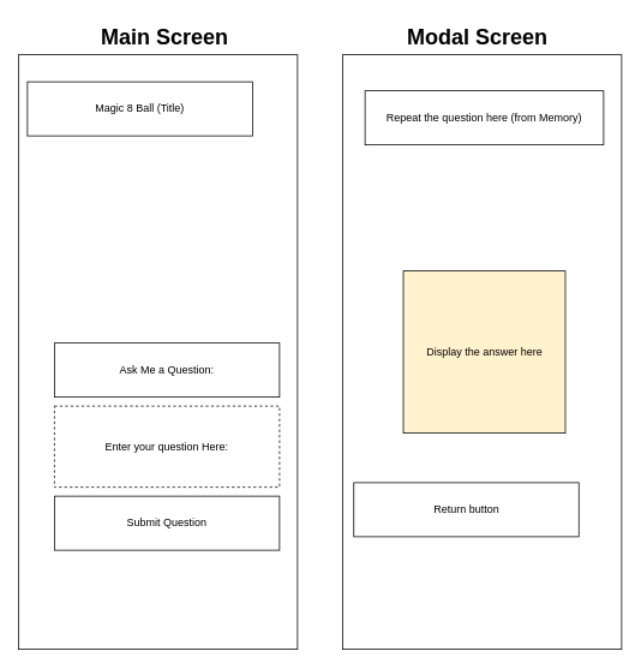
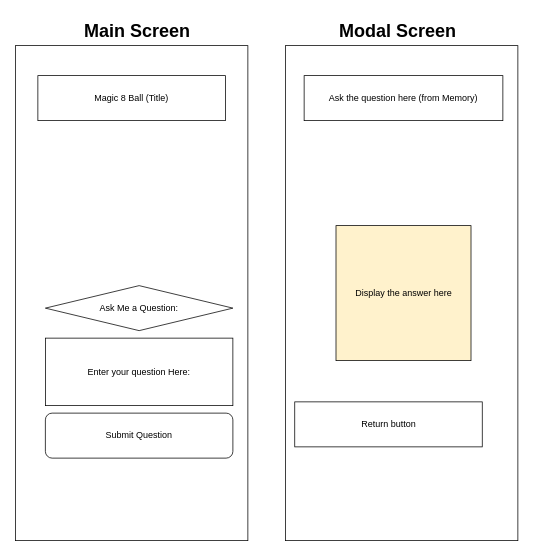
  <mxCell id="0" />
  <mxCell id="1" parent="0" />
  <mxCell id="2" value="" style="rounded=0;whiteSpace=wrap;html=1;" vertex="1" parent="1"><mxGeometry x="20" y="60" width="310" height="660" as="geometry" /></mxCell>
  <mxCell id="3" value="" style="rounded=0;whiteSpace=wrap;html=1;" vertex="1" parent="1"><mxGeometry x="380" y="60" width="310" height="660" as="geometry" /></mxCell>
- <mxCell id="4" value="Magic 8 Ball (Title)" style="rounded=0;whiteSpace=wrap;html=1;" vertex="1" parent="1"><mxGeometry x="30" y="90" width="250" height="60" as="geometry" /></mxCell>
- <mxCell id="5" value="Ask Me a Question:" style="rounded=0;whiteSpace=wrap;html=1;" vertex="1" parent="1"><mxGeometry x="60" y="380" width="250" height="60" as="geometry" /></mxCell>
- <mxCell id="6" value="Enter your question Here:" style="rounded=0;whiteSpace=wrap;html=1;dashed=1;" vertex="1" parent="1"><mxGeometry x="60" y="450" width="250" height="90" as="geometry" /></mxCell>
- <mxCell id="7" value="Submit Question" style="rounded=0;whiteSpace=wrap;html=1;" vertex="1" parent="1"><mxGeometry x="60" y="550" width="250" height="60" as="geometry" /></mxCell>
- <mxCell id="8" value="Repeat the question here (from Memory)" style="rounded=0;whiteSpace=wrap;html=1;" vertex="1" parent="1"><mxGeometry x="405" y="100" width="265" height="60" as="geometry" /></mxCell>
+ <mxCell id="4" value="Magic 8 Ball (Title)" style="rounded=0;whiteSpace=wrap;html=1;" vertex="1" parent="1"><mxGeometry x="50" y="100" width="250" height="60" as="geometry" /></mxCell>
+ <mxCell id="5" value="Ask Me a Question:" style="rhombus;whiteSpace=wrap;html=1;" vertex="1" parent="1"><mxGeometry x="60" y="380" width="250" height="60" as="geometry" /></mxCell>
+ <mxCell id="6" value="Enter your question Here:" style="rounded=0;whiteSpace=wrap;html=1;" vertex="1" parent="1"><mxGeometry x="60" y="450" width="250" height="90" as="geometry" /></mxCell>
+ <mxCell id="7" value="Submit Question" style="whiteSpace=wrap;html=1;rounded=1;" vertex="1" parent="1"><mxGeometry x="60" y="550" width="250" height="60" as="geometry" /></mxCell>
+ <mxCell id="8" value="Ask the question here (from Memory)" style="rounded=0;whiteSpace=wrap;html=1;" vertex="1" parent="1"><mxGeometry x="405" y="100" width="265" height="60" as="geometry" /></mxCell>
  <mxCell id="9" value="Display the answer here" style="whiteSpace=wrap;html=1;aspect=fixed;fillColor=#fff2cc;" vertex="1" parent="1"><mxGeometry x="447.5" y="300" width="180" height="180" as="geometry" /></mxCell>
  <mxCell id="10" value="Return button" style="rounded=0;whiteSpace=wrap;html=1;" vertex="1" parent="1"><mxGeometry x="392.5" y="535" width="250" height="60" as="geometry" /></mxCell>
  <mxCell id="11" value="&lt;h1 style=&quot;margin-top: 0px;&quot;&gt;Main Screen&lt;/h1&gt;" style="text;html=1;whiteSpace=wrap;overflow=hidden;rounded=0;" vertex="1" parent="1"><mxGeometry x="110" width="150" height="40" as="geometry" y="20" /></mxCell>
  <mxCell id="12" value="&lt;h1 style=&quot;margin-top: 0px;&quot;&gt;Modal Screen&lt;/h1&gt;" style="text;html=1;whiteSpace=wrap;overflow=hidden;rounded=0;" vertex="1" parent="1"><mxGeometry x="450" width="170" height="40" as="geometry" y="20" /></mxCell>
